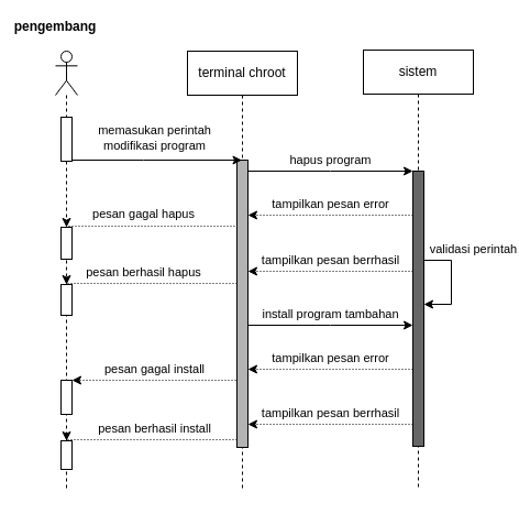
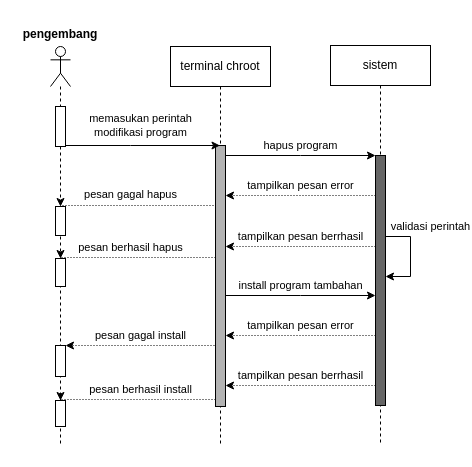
  <mxCell id="0" />
  <mxCell id="1" parent="0" />
  <mxCell id="2" value="sistem" style="shape=umlLifeline;perimeter=lifelinePerimeter;whiteSpace=wrap;html=1;container=1;collapsible=0;recursiveResize=0;outlineConnect=0;" parent="1" vertex="1"><mxGeometry x="330" y="45" width="100" height="400" as="geometry" /></mxCell>
  <mxCell id="3" value="" style="html=1;points=[];perimeter=orthogonalPerimeter;fillColor=#666666;" parent="2" vertex="1"><mxGeometry x="45" y="110" width="10" height="250" as="geometry" /></mxCell>
  <mxCell id="4" value="validasi perintah" style="edgeStyle=orthogonalEdgeStyle;rounded=0;orthogonalLoop=1;jettySize=auto;html=1;" parent="2" edge="1"><mxGeometry x="-0.444" y="22" relative="1" as="geometry"><mxPoint x="55" y="191.0" as="sourcePoint" /><mxPoint x="55" y="231.0" as="targetPoint" /><Array as="points"><mxPoint x="80" y="191" /><mxPoint x="80" y="231" /></Array><mxPoint x="-2" y="-10" as="offset" /></mxGeometry></mxCell>
  <mxCell id="5" value="terminal chroot" style="shape=umlLifeline;perimeter=lifelinePerimeter;whiteSpace=wrap;html=1;container=1;collapsible=0;recursiveResize=0;outlineConnect=0;" parent="1" vertex="1"><mxGeometry x="170" y="46" width="100" height="399" as="geometry" /></mxCell>
  <mxCell id="6" value="" style="html=1;points=[];perimeter=orthogonalPerimeter;fillColor=#B3B3B3;" parent="5" vertex="1"><mxGeometry x="45" y="99" width="10" height="261" as="geometry" /></mxCell>
  <mxCell id="7" value="" style="shape=umlLifeline;participant=umlActor;perimeter=lifelinePerimeter;whiteSpace=wrap;html=1;container=1;collapsible=0;recursiveResize=0;verticalAlign=top;spacingTop=36;outlineConnect=0;" parent="1" vertex="1"><mxGeometry x="50" y="46" width="20" height="399" as="geometry" /></mxCell>
  <mxCell id="8" value="" style="html=1;points=[];perimeter=orthogonalPerimeter;" parent="7" vertex="1"><mxGeometry x="5" y="60" width="10" height="40" as="geometry" /></mxCell>
  <mxCell id="9" value="" style="html=1;points=[];perimeter=orthogonalPerimeter;" parent="7" vertex="1"><mxGeometry x="5" y="160" width="10" height="29" as="geometry" /></mxCell>
  <mxCell id="10" value="" style="html=1;points=[];perimeter=orthogonalPerimeter;" parent="7" vertex="1"><mxGeometry x="5" y="212" width="10" height="28" as="geometry" /></mxCell>
  <mxCell id="11" value="" style="html=1;points=[];perimeter=orthogonalPerimeter;" parent="7" vertex="1"><mxGeometry x="5" y="299" width="10" height="31" as="geometry" /></mxCell>
  <mxCell id="12" value="" style="html=1;points=[];perimeter=orthogonalPerimeter;" parent="7" vertex="1"><mxGeometry x="5" y="354" width="10" height="26" as="geometry" /></mxCell>
  <mxCell id="13" value="&lt;span style=&quot;color: rgb(0, 0, 0); font-family: Helvetica; font-size: 11px; font-style: normal; font-variant-ligatures: normal; font-variant-caps: normal; font-weight: 400; letter-spacing: normal; orphans: 2; text-align: center; text-indent: 0px; text-transform: none; widows: 2; word-spacing: 0px; -webkit-text-stroke-width: 0px; background-color: rgb(255, 255, 255); text-decoration-thickness: initial; text-decoration-style: initial; text-decoration-color: initial; float: none; display: inline !important;&quot;&gt;memasukan perintah&lt;/span&gt;&lt;br style=&quot;color: rgb(0, 0, 0); font-family: Helvetica; font-size: 11px; font-style: normal; font-variant-ligatures: normal; font-variant-caps: normal; font-weight: 400; letter-spacing: normal; orphans: 2; text-align: center; text-indent: 0px; text-transform: none; widows: 2; word-spacing: 0px; -webkit-text-stroke-width: 0px; text-decoration-thickness: initial; text-decoration-style: initial; text-decoration-color: initial;&quot;&gt;&lt;span style=&quot;color: rgb(0, 0, 0); font-family: Helvetica; font-size: 11px; font-style: normal; font-variant-ligatures: normal; font-variant-caps: normal; font-weight: 400; letter-spacing: normal; orphans: 2; text-align: center; text-indent: 0px; text-transform: none; widows: 2; word-spacing: 0px; -webkit-text-stroke-width: 0px; background-color: rgb(255, 255, 255); text-decoration-thickness: initial; text-decoration-style: initial; text-decoration-color: initial; float: none; display: inline !important;&quot;&gt;modifikasi program&lt;/span&gt;" style="edgeStyle=orthogonalEdgeStyle;rounded=0;orthogonalLoop=1;jettySize=auto;html=1;" parent="1" source="8" edge="1"><mxGeometry x="-0.029" y="20" relative="1" as="geometry"><mxPoint x="219.5" y="145" as="targetPoint" /><Array as="points"><mxPoint x="130" y="145" /><mxPoint x="130" y="145" /></Array><mxPoint as="offset" /></mxGeometry></mxCell>
  <mxCell id="14" value="hapus program" style="edgeStyle=orthogonalEdgeStyle;rounded=0;orthogonalLoop=1;jettySize=auto;html=1;" parent="1" source="6" target="3" edge="1"><mxGeometry y="10" relative="1" as="geometry"><Array as="points"><mxPoint x="300" y="155" /><mxPoint x="300" y="155" /></Array><mxPoint as="offset" /></mxGeometry></mxCell>
  <mxCell id="15" value="tampilkan pesan error" style="edgeStyle=orthogonalEdgeStyle;rounded=0;orthogonalLoop=1;jettySize=auto;html=1;dashed=1;dashPattern=1 2;" parent="1" source="3" target="6" edge="1"><mxGeometry x="-0.001" y="-10" relative="1" as="geometry"><Array as="points"><mxPoint x="300" y="195" /><mxPoint x="300" y="195" /></Array><mxPoint as="offset" /></mxGeometry></mxCell>
  <mxCell id="16" value="tampilkan pesan berrhasil" style="edgeStyle=orthogonalEdgeStyle;rounded=0;orthogonalLoop=1;jettySize=auto;html=1;dashed=1;dashPattern=1 2;" parent="1" source="3" target="6" edge="1"><mxGeometry x="-0.001" y="-10" relative="1" as="geometry"><mxPoint x="385" y="195.034" as="sourcePoint" /><mxPoint x="235" y="195.034" as="targetPoint" /><Array as="points"><mxPoint x="300" y="246" /><mxPoint x="300" y="246" /></Array><mxPoint as="offset" /></mxGeometry></mxCell>
  <mxCell id="17" value="pesan gagal hapus" style="edgeStyle=orthogonalEdgeStyle;rounded=0;orthogonalLoop=1;jettySize=auto;html=1;dashed=1;dashPattern=1 2;" parent="1" target="9" edge="1"><mxGeometry x="0.09" y="-11" relative="1" as="geometry"><mxPoint x="215" y="206" as="sourcePoint" /><Array as="points"><mxPoint x="215" y="205" /><mxPoint x="60" y="205" /></Array><mxPoint as="offset" /></mxGeometry></mxCell>
  <mxCell id="18" value="pesan berhasil hapus" style="edgeStyle=orthogonalEdgeStyle;rounded=0;orthogonalLoop=1;jettySize=auto;html=1;dashed=1;dashPattern=1 2;" parent="1" target="10" edge="1"><mxGeometry x="0.09" y="-10" relative="1" as="geometry"><mxPoint x="215" y="257" as="sourcePoint" /><Array as="points"><mxPoint x="60" y="257" /><mxPoint x="60" y="257" /></Array><mxPoint as="offset" /></mxGeometry></mxCell>
  <mxCell id="19" value="install program tambahan" style="edgeStyle=orthogonalEdgeStyle;rounded=0;orthogonalLoop=1;jettySize=auto;html=1;" parent="1" source="6" target="3" edge="1"><mxGeometry y="11" relative="1" as="geometry"><mxPoint x="225" y="329" as="sourcePoint" /><mxPoint x="375" y="329" as="targetPoint" /><Array as="points"><mxPoint x="300" y="295" /><mxPoint x="300" y="295" /></Array><mxPoint y="1" as="offset" /></mxGeometry></mxCell>
  <mxCell id="20" value="tampilkan pesan error" style="edgeStyle=orthogonalEdgeStyle;rounded=0;orthogonalLoop=1;jettySize=auto;html=1;dashed=1;dashPattern=1 2;" parent="1" source="3" target="6" edge="1"><mxGeometry x="-0.001" y="-10" relative="1" as="geometry"><mxPoint x="375" y="349" as="sourcePoint" /><mxPoint x="225" y="349" as="targetPoint" /><Array as="points"><mxPoint x="300" y="335" /><mxPoint x="300" y="335" /></Array><mxPoint as="offset" /></mxGeometry></mxCell>
  <mxCell id="21" value="pesan gagal install" style="edgeStyle=orthogonalEdgeStyle;rounded=0;orthogonalLoop=1;jettySize=auto;html=1;dashed=1;dashPattern=1 2;" parent="1" target="11" edge="1"><mxGeometry x="0.085" y="-10" relative="1" as="geometry"><mxPoint x="215" y="359" as="sourcePoint" /><Array as="points"><mxPoint x="215" y="345" /><mxPoint x="60" y="345" /></Array><mxPoint as="offset" /></mxGeometry></mxCell>
  <mxCell id="22" value="pesan berhasil install" style="edgeStyle=orthogonalEdgeStyle;rounded=0;orthogonalLoop=1;jettySize=auto;html=1;dashed=1;dashPattern=1 2;" parent="1" target="12" edge="1"><mxGeometry x="-0.038" y="-10" relative="1" as="geometry"><mxPoint x="215" y="399" as="sourcePoint" /><Array as="points"><mxPoint x="60" y="399" /><mxPoint x="60" y="399" /></Array><mxPoint as="offset" /></mxGeometry></mxCell>
  <mxCell id="23" value="tampilkan pesan berrhasil" style="edgeStyle=orthogonalEdgeStyle;rounded=0;orthogonalLoop=1;jettySize=auto;html=1;dashed=1;dashPattern=1 2;" parent="1" source="3" target="6" edge="1"><mxGeometry x="-0.001" y="-10" relative="1" as="geometry"><mxPoint x="375" y="369" as="sourcePoint" /><mxPoint x="225" y="369" as="targetPoint" /><Array as="points"><mxPoint x="300" y="385" /><mxPoint x="300" y="385" /></Array><mxPoint as="offset" /></mxGeometry></mxCell>
- <mxCell id="24" value="pengembang" style="text;align=center;fontStyle=1;verticalAlign=middle;spacingLeft=3;spacingRight=3;strokeColor=none;rotatable=0;points=[[0,0.5],[1,0.5]];portConstraint=eastwest;" parent="1" vertex="1"><mxGeometry x="10" y="10" width="80" height="26" as="geometry" /></mxCell>
+ <mxCell id="24" value="pengembang" style="text;align=center;fontStyle=1;verticalAlign=middle;spacingLeft=3;spacingRight=3;strokeColor=none;rotatable=0;points=[[0,0.5],[1,0.5]];portConstraint=eastwest;" parent="1" vertex="1"><mxGeometry x="20" y="20" width="80" height="26" as="geometry" /></mxCell>
